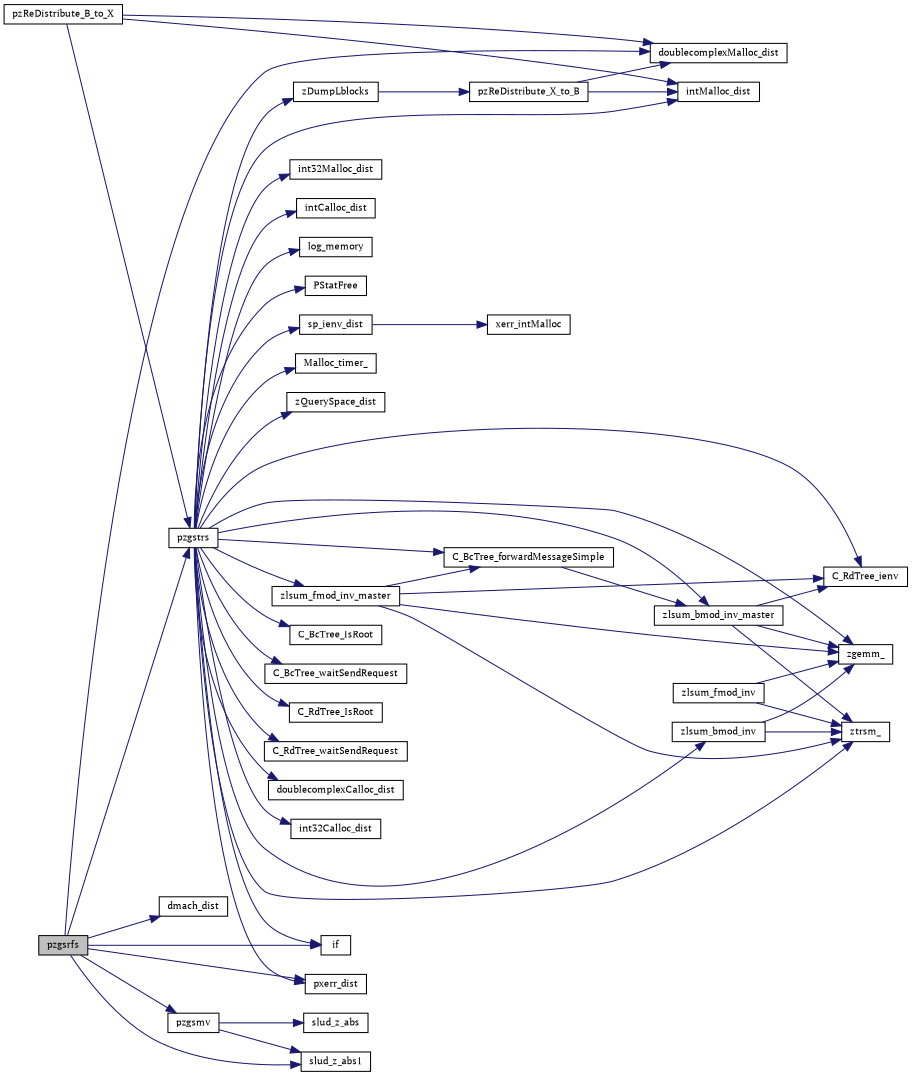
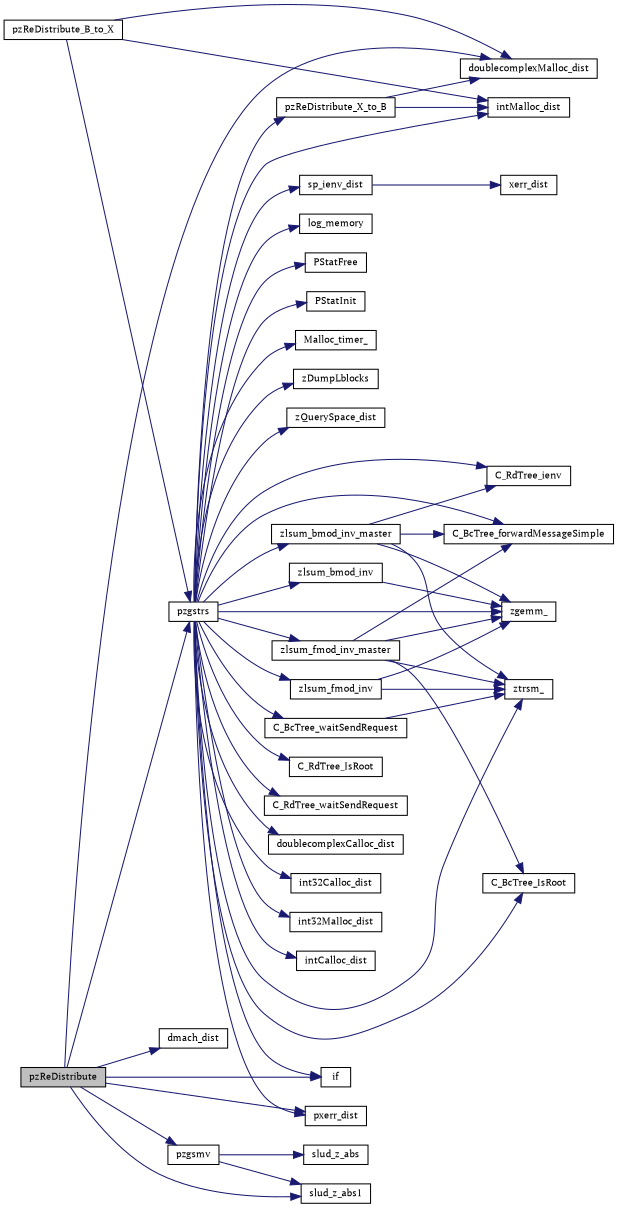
  digraph {
    fontname="PT Serif"
    rankdir=LR
    node [color=black fillcolor=white fontname="PT Serif" fontsize=10 shape=record style=filled]
    edge [color=midnightblue fontname="PT Serif" fontsize=10 labelfontname=Helvetica labelfontsize=10 style=solid]
-   n1 [fillcolor=grey75 fontcolor=black height=0.2 label=pzgsrfs width=0.4]
+   n1 [fillcolor=grey75 fontcolor=black height=0.2 label=pzReDistribute width=0.4]
    n2 [height=0.2 label=dmach_dist width=0.4]
    n3 [height=0.2 label=doublecomplexMalloc_dist width=0.4]
    n4 [height=0.2 label=if width=0.4]
    n5 [height=0.2 label=pxerr_dist width=0.4]
    n6 [height=0.2 label=pzgsmv width=0.4]
    n7 [height=0.2 label=slud_z_abs1 width=0.4]
    n8 [height=0.2 label=pzgstrs width=0.4]
    n9 [height=0.2 label=slud_z_abs width=0.4]
    n10 [height=0.2 label=C_BcTree_forwardMessageSimple width=0.4]
    n11 [height=0.2 label=C_BcTree_IsRoot width=0.4]
    n12 [height=0.2 label=C_BcTree_waitSendRequest width=0.4]
    n13 [height=0.2 label=C_RdTree_ienv width=0.4]
    n14 [height=0.2 label=C_RdTree_IsRoot width=0.4]
    n15 [height=0.2 label=C_RdTree_waitSendRequest width=0.4]
    n16 [height=0.2 label=doublecomplexCalloc_dist width=0.4]
    n17 [height=0.2 label=int32Calloc_dist width=0.4]
    n18 [height=0.2 label=int32Malloc_dist width=0.4]
    n19 [height=0.2 label=intCalloc_dist width=0.4]
    n20 [height=0.2 label=intMalloc_dist width=0.4]
    n21 [height=0.2 label=log_memory width=0.4]
    n22 [height=0.2 label=PStatFree width=0.4]
+   n23 [height=0.2 label=PStatInit width=0.4]
    n24 [height=0.2 label=pzReDistribute_X_to_B width=0.4]
    n25 [height=0.2 label=sp_ienv_dist width=0.4]
    n26 [height=0.2 label=Malloc_timer_ width=0.4]
    n27 [height=0.2 label=zDumpLblocks width=0.4]
    n28 [height=0.2 label=zgemm_ width=0.4]
    n29 [height=0.2 label=zlsum_bmod_inv width=0.4]
    n30 [height=0.2 label=ztrsm_ width=0.4]
    n31 [height=0.2 label=zlsum_bmod_inv_master width=0.4]
    n32 [height=0.2 label=zlsum_fmod_inv width=0.4]
    n33 [height=0.2 label=zlsum_fmod_inv_master width=0.4]
    n34 [height=0.2 label=zQuerySpace_dist width=0.4]
    n35 [height=0.2 label=pzReDistribute_B_to_X width=0.4]
-   n36 [height=0.2 label=xerr_intMalloc width=0.4]
+   n36 [height=0.2 label=xerr_dist width=0.4]
    n1 -> n2
    n1 -> n3
    n1 -> n4
    n1 -> n5
    n1 -> n6
    n1 -> n7
    n1 -> n8
    n6 -> n7
    n6 -> n9
    n8 -> n4
    n8 -> n5
    n8 -> n10
    n8 -> n11
    n8 -> n12
    n8 -> n13
    n8 -> n14
    n8 -> n15
    n8 -> n16
    n8 -> n17
    n8 -> n18
    n8 -> n19
    n8 -> n20
    n8 -> n21
    n8 -> n22
-   n27 -> n24
+   n8 -> n23
+   n8 -> n24
    n8 -> n25
    n8 -> n26
    n8 -> n27
    n8 -> n28
    n8 -> n29
    n8 -> n30
    n8 -> n31
+   n8 -> n32
    n8 -> n33
    n8 -> n34
    n24 -> n3
    n24 -> n20
    n25 -> n36
    n29 -> n28
-   n29 -> n30
-   n10 -> n31
+   n12 -> n30
+   n31 -> n10
    n31 -> n13
    n31 -> n28
    n31 -> n30
    n32 -> n28
    n32 -> n30
    n33 -> n10
-   n33 -> n13
+   n33 -> n11
    n33 -> n28
    n33 -> n30
    n35 -> n3
    n35 -> n8
    n35 -> n20
  }
